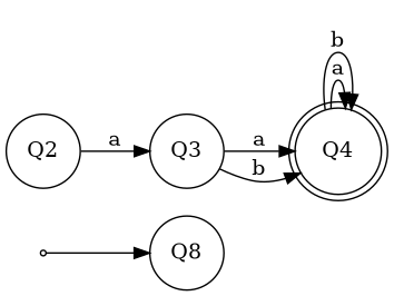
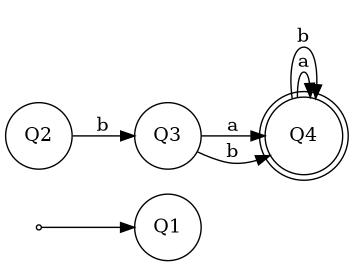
  digraph {
    rankdir=LR
    node [fillcolor=white shape=circle style=filled]
-   n1 [label=Q8]
+   n1 [label=Q1]
    n2 [label=Q2]
    n3 [label=Q3]
    n4 [label=Q4 shape=doublecircle]
    apuntador [shape=point]
-   n2 -> n3 [label=a]
+   n2 -> n3 [label=b]
    n3 -> n4 [label=a]
    n3 -> n4 [label=b]
    n4 -> n4 [label=a]
    n4 -> n4 [label=b]
    apuntador -> n1
  }
